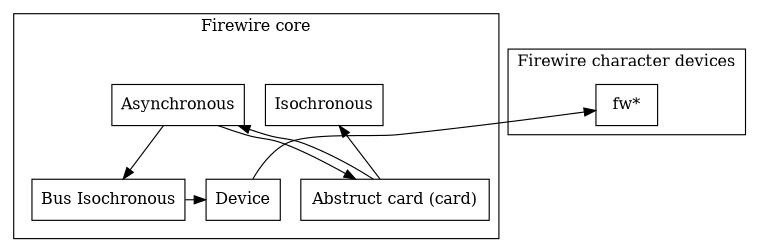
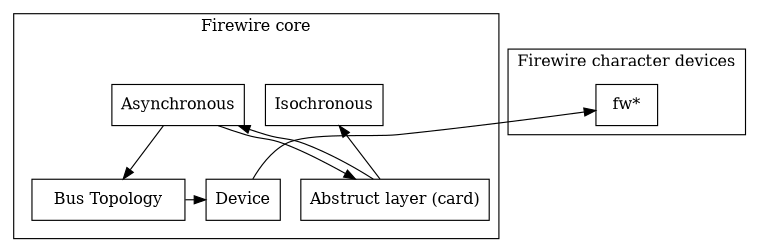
  digraph {
    rankdir=TB
    node [shape=box]
    edge [constraint=false]
    n1 [label=Device]
-   n2 [label="Bus Isochronous"]
+   n2 [label="Bus Topology"]
    n3 [label=Isochronous]
    n4 [label=Asynchronous]
-   n5 [label="Abstruct card (card)"]
+   n5 [label="Abstruct layer (card)"]
    n6 [label="fw*"]
    subgraph cluster_1 {
      label="Firewire core"
      n5
      subgraph cluster_2 {
        label="Firewire core"
        style=invis
        n1
        n2
      }
      subgraph cluster_3 {
        label="Firewire core"
        style=invis
        n3
        n4
      }
    }
    subgraph cluster_4 {
      label="Firewire character devices"
      n6
    }
    n1 -> n6
    n2 -> n1
    n4 -> n2 [constraint=""]
    n4 -> n5 [constraint=""]
    n5 -> n3
    n5 -> n4
  }
